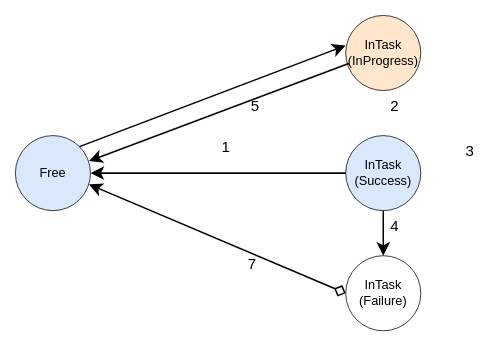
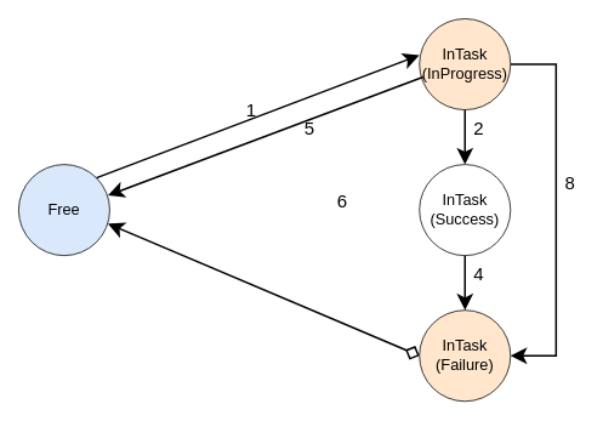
  <mxCell id="0" />
  <mxCell id="1" parent="0" />
  <mxCell id="2" value="Free" style="ellipse;whiteSpace=wrap;html=1;aspect=fixed;fontSize=17;fillColor=#dae8fc;" parent="1" vertex="1"><mxGeometry x="20" y="180" width="100" height="100" as="geometry" /></mxCell>
+ <mxCell id="3" style="edgeStyle=orthogonalEdgeStyle;rounded=0;orthogonalLoop=1;jettySize=auto;html=1;exitX=1;exitY=0.5;exitDx=0;exitDy=0;entryX=1;entryY=0.5;entryDx=0;entryDy=0;strokeWidth=2;endSize=12;startSize=12;" parent="1" source="4" target="6" edge="1"><mxGeometry relative="1" as="geometry"><Array as="points"><mxPoint x="610" y="70" /><mxPoint x="610" y="390" /></Array></mxGeometry></mxCell>
  <mxCell id="4" value="InTask&lt;div style=&quot;font-size: 17px;&quot;&gt;(InProgress)&lt;/div&gt;" style="ellipse;whiteSpace=wrap;html=1;aspect=fixed;fontSize=17;fillColor=#ffe6cc;" parent="1" vertex="1"><mxGeometry x="460" y="20" width="100" height="100" as="geometry" /></mxCell>
- <mxCell id="5" value="InTask&lt;div style=&quot;font-size: 17px;&quot;&gt;(Success)&lt;/div&gt;" style="ellipse;whiteSpace=wrap;html=1;aspect=fixed;fontSize=17;fillColor=#dae8fc;" parent="1" vertex="1"><mxGeometry x="460" y="180" width="100" height="100" as="geometry" /></mxCell>
- <mxCell id="6" value="InTask&lt;div style=&quot;font-size: 17px;&quot;&gt;(Failure)&lt;/div&gt;" style="ellipse;whiteSpace=wrap;html=1;aspect=fixed;fontSize=17;" parent="1" vertex="1"><mxGeometry x="460" y="340" width="100" height="100" as="geometry" /></mxCell>
+ <mxCell id="5" value="InTask&lt;div style=&quot;font-size: 17px;&quot;&gt;(Success)&lt;/div&gt;" style="ellipse;whiteSpace=wrap;html=1;aspect=fixed;fontSize=17;" parent="1" vertex="1"><mxGeometry x="460" y="180" width="100" height="100" as="geometry" /></mxCell>
+ <mxCell id="6" value="InTask&lt;div style=&quot;font-size: 17px;&quot;&gt;(Failure)&lt;/div&gt;" style="ellipse;whiteSpace=wrap;html=1;aspect=fixed;fontSize=17;fillColor=#ffe6cc;" parent="1" vertex="1"><mxGeometry x="460" y="340" width="100" height="100" as="geometry" /></mxCell>
  <mxCell id="7" value="" style="endArrow=classic;html=1;rounded=0;exitX=1;exitY=0;exitDx=0;exitDy=0;entryX=0;entryY=0.4;entryDx=0;entryDy=0;entryPerimeter=0;strokeWidth=2;jumpSize=6;flowAnimation=0;shadow=0;endSize=12;startSize=12;" parent="1" source="2" target="4" edge="1"><mxGeometry width="50" height="50" relative="1" as="geometry"><mxPoint x="330" y="210" as="sourcePoint" /><mxPoint x="380" y="160" as="targetPoint" /></mxGeometry></mxCell>
  <mxCell id="8" value="" style="endArrow=none;html=1;rounded=0;exitX=0.98;exitY=0.34;exitDx=0;exitDy=0;entryX=0.04;entryY=0.64;entryDx=0;entryDy=0;strokeWidth=2;jumpSize=6;flowAnimation=0;shadow=0;endSize=12;startSize=12;exitPerimeter=0;startArrow=classic;startFill=1;endFill=0;entryPerimeter=0;" parent="1" source="2" target="4" edge="1"><mxGeometry width="50" height="50" relative="1" as="geometry"><mxPoint x="115" y="205" as="sourcePoint" /><mxPoint x="470" y="70" as="targetPoint" /></mxGeometry></mxCell>
- <mxCell id="9" value="" style="endArrow=none;html=1;rounded=0;exitX=1;exitY=0.5;exitDx=0;exitDy=0;entryX=0;entryY=0.5;entryDx=0;entryDy=0;strokeWidth=2;jumpSize=6;flowAnimation=0;shadow=0;endSize=12;startSize=12;startArrow=classic;startFill=1;endFill=0;" parent="1" source="2" target="5" edge="1"><mxGeometry width="50" height="50" relative="1" as="geometry"><mxPoint x="128" y="224" as="sourcePoint" /><mxPoint x="474" y="94" as="targetPoint" /></mxGeometry></mxCell>
  <mxCell id="10" value="" style="endArrow=diamond;html=1;rounded=0;exitX=0.98;exitY=0.65;exitDx=0;exitDy=0;entryX=0;entryY=0.5;entryDx=0;entryDy=0;strokeWidth=2;jumpSize=6;flowAnimation=0;shadow=0;endSize=12;startSize=12;startArrow=classic;startFill=1;endFill=0;exitPerimeter=0;" parent="1" source="2" target="6" edge="1"><mxGeometry width="50" height="50" relative="1" as="geometry"><mxPoint x="130" y="240" as="sourcePoint" /><mxPoint x="470" y="240" as="targetPoint" /></mxGeometry></mxCell>
- <mxCell id="12" value="1" style="text;html=1;align=center;verticalAlign=middle;resizable=0;points=[];autosize=1;strokeColor=none;fillColor=none;fontSize=20;" parent="1" vertex="1"><mxGeometry x="285" y="175" width="30" height="40" as="geometry" /></mxCell>
- <mxCell id="13" value="3" style="text;html=1;align=center;verticalAlign=middle;resizable=0;points=[];autosize=1;strokeColor=none;fillColor=none;fontSize=20;" parent="1" vertex="1"><mxGeometry x="610" y="180" width="30" height="40" as="geometry" /></mxCell>
+ <mxCell id="11" value="" style="endArrow=none;html=1;rounded=0;entryX=0.5;entryY=1;entryDx=0;entryDy=0;strokeWidth=2;jumpSize=6;flowAnimation=0;shadow=0;endSize=12;startSize=12;startArrow=classic;startFill=1;endFill=0;" parent="1" source="5" target="4" edge="1"><mxGeometry width="50" height="50" relative="1" as="geometry"><mxPoint x="128" y="224" as="sourcePoint" /><mxPoint x="474" y="94" as="targetPoint" /></mxGeometry></mxCell>
+ <mxCell id="12" value="1" style="text;html=1;align=center;verticalAlign=middle;resizable=0;points=[];autosize=1;strokeColor=none;fillColor=none;fontSize=20;" parent="1" vertex="1"><mxGeometry x="260" y="100" width="30" height="40" as="geometry" /></mxCell>
+ <mxCell id="13" value="8" style="text;html=1;align=center;verticalAlign=middle;resizable=0;points=[];autosize=1;strokeColor=none;fillColor=none;fontSize=20;" parent="1" vertex="1"><mxGeometry x="610" y="180" width="30" height="40" as="geometry" /></mxCell>
  <mxCell id="14" value="2" style="text;html=1;align=center;verticalAlign=middle;resizable=0;points=[];autosize=1;strokeColor=none;fillColor=none;fontSize=20;" parent="1" vertex="1"><mxGeometry x="510" y="120" width="30" height="40" as="geometry" /></mxCell>
  <mxCell id="15" value="5" style="text;html=1;align=center;verticalAlign=middle;resizable=0;points=[];autosize=1;strokeColor=none;fillColor=none;fontSize=20;" parent="1" vertex="1"><mxGeometry x="324" y="120" width="30" height="40" as="geometry" /></mxCell>
- <mxCell id="17" value="7" style="text;html=1;align=center;verticalAlign=middle;resizable=0;points=[];autosize=1;strokeColor=none;fillColor=none;fontSize=20;" parent="1" vertex="1"><mxGeometry x="320" y="330" width="30" height="40" as="geometry" /></mxCell>
+ <mxCell id="16" value="6" style="text;html=1;align=center;verticalAlign=middle;resizable=0;points=[];autosize=1;strokeColor=none;fillColor=none;fontSize=20;" parent="1" vertex="1"><mxGeometry x="360" y="200" width="30" height="40" as="geometry" /></mxCell>
  <mxCell id="18" value="" style="endArrow=none;html=1;rounded=0;entryX=0.5;entryY=1;entryDx=0;entryDy=0;strokeWidth=2;jumpSize=6;flowAnimation=0;shadow=0;endSize=12;startSize=12;startArrow=classic;startFill=1;endFill=0;" edge="1" parent="1"><mxGeometry width="50" height="50" relative="1" as="geometry"><mxPoint x="510" y="340" as="sourcePoint" /><mxPoint x="510" y="280" as="targetPoint" /></mxGeometry></mxCell>
  <mxCell id="19" value="4" style="text;html=1;align=center;verticalAlign=middle;resizable=0;points=[];autosize=1;strokeColor=none;fillColor=none;fontSize=20;" vertex="1" parent="1"><mxGeometry x="510" y="280" width="30" height="40" as="geometry" /></mxCell>
